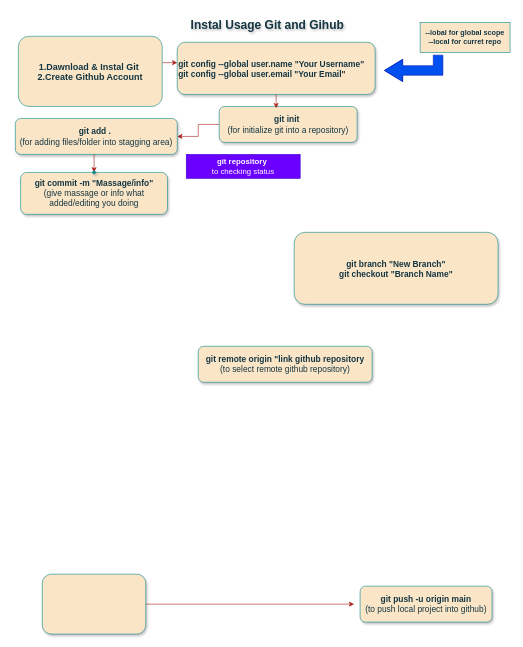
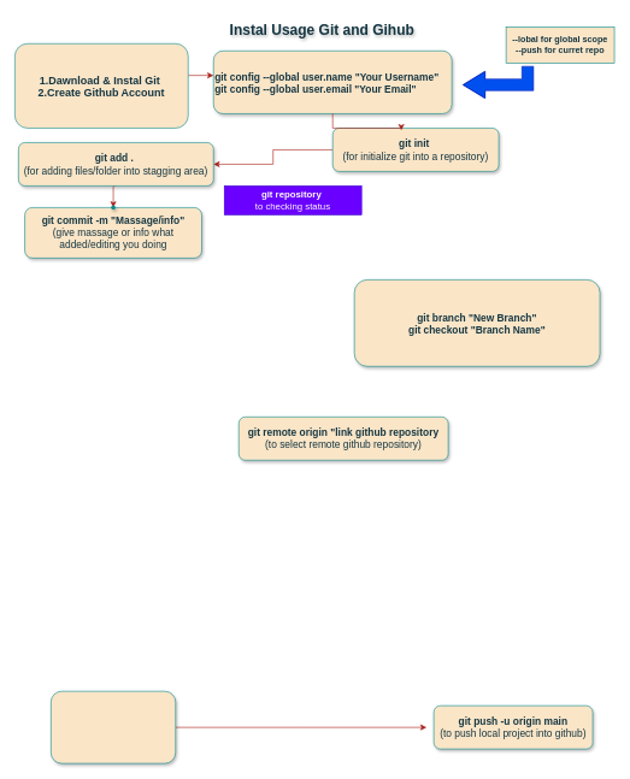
  <mxCell id="0" />
  <mxCell id="1" parent="0" />
  <mxCell id="2" value="Instal Usage Git and Gihub" style="text;html=1;align=center;verticalAlign=middle;resizable=0;points=[];autosize=1;strokeColor=none;fillColor=none;fontStyle=1;fontSize=20;textShadow=1;labelBackgroundColor=none;fontColor=#143642;" vertex="1" parent="1"><mxGeometry x="295" y="20" width="300" height="40" as="geometry" /></mxCell>
  <mxCell id="3" value="" style="edgeStyle=orthogonalEdgeStyle;rounded=0;orthogonalLoop=1;jettySize=auto;html=1;labelBackgroundColor=none;strokeColor=#A8201A;fontColor=default;" edge="1" parent="1" source="4" target="5"><mxGeometry relative="1" as="geometry"><Array as="points"><mxPoint x="290" y="104" /><mxPoint x="290" y="104" /></Array></mxGeometry></mxCell>
- <mxCell id="4" value="&lt;b&gt;&lt;font style=&quot;font-size: 15px;&quot;&gt;1.Dawnload &amp;amp; Instal Git&amp;nbsp;&lt;/font&gt;&lt;/b&gt;&lt;div&gt;&lt;b&gt;&lt;font style=&quot;font-size: 15px;&quot;&gt;2.Create Github Account&lt;/font&gt;&lt;/b&gt;&lt;/div&gt;" style="rounded=1;whiteSpace=wrap;html=1;align=center;labelBackgroundColor=none;fillColor=#FAE5C7;strokeColor=#0F8B8D;fontColor=#143642;" vertex="1" parent="1"><mxGeometry x="30" y="60" width="240" height="117" as="geometry" /></mxCell>
+ <mxCell id="4" value="&lt;b&gt;&lt;font style=&quot;font-size: 15px;&quot;&gt;1.Dawnload &amp;amp; Instal Git&amp;nbsp;&lt;/font&gt;&lt;/b&gt;&lt;div&gt;&lt;b&gt;&lt;font style=&quot;font-size: 15px;&quot;&gt;2.Create Github Account&lt;/font&gt;&lt;/b&gt;&lt;/div&gt;" style="rounded=1;whiteSpace=wrap;html=1;align=center;labelBackgroundColor=none;fillColor=#FAE5C7;strokeColor=#0F8B8D;fontColor=#143642;" vertex="1" parent="1"><mxGeometry y="60" width="240" height="117" as="geometry" x="20" /></mxCell>
  <mxCell id="5" value="git config --global user.name &quot;Your Username&quot;&lt;div&gt;git config --global user.email &quot;Your Email&quot;&lt;/div&gt;" style="html=1;rounded=1;fontSize=14;fontStyle=1;align=left;textShadow=0;labelBorderColor=none;labelBackgroundColor=none;shadow=1;fillColor=#FAE5C7;strokeColor=#0F8B8D;fontColor=#143642;" vertex="1" parent="1"><mxGeometry x="295" y="70" width="330" height="87" as="geometry" /></mxCell>
- <mxCell id="6" value="--lobal for global scope&lt;div&gt;--local for curret repo&lt;/div&gt;" style="text;html=1;align=center;verticalAlign=middle;whiteSpace=wrap;rounded=0;fontStyle=1;fillColor=#FAE5C7;strokeColor=#0F8B8D;fontColor=#143642;labelBackgroundColor=none;" vertex="1" parent="1"><mxGeometry x="700" y="37" width="150" height="50" as="geometry" /></mxCell>
+ <mxCell id="6" value="--lobal for global scope&lt;div&gt;--push for curret repo&lt;/div&gt;" style="text;html=1;align=center;verticalAlign=middle;whiteSpace=wrap;rounded=0;fontStyle=1;fillColor=#FAE5C7;strokeColor=#0F8B8D;fontColor=#143642;labelBackgroundColor=none;" vertex="1" parent="1"><mxGeometry x="700" y="37" width="150" height="50" as="geometry" /></mxCell>
  <mxCell id="7" value="" style="shape=flexArrow;endArrow=classic;html=1;rounded=0;width=16;endSize=9.8;exitX=0.2;exitY=1.08;exitDx=0;exitDy=0;exitPerimeter=0;labelBackgroundColor=none;strokeColor=#001DBC;fontColor=default;fillColor=#0050ef;" edge="1" parent="1" source="6"><mxGeometry width="50" height="50" relative="1" as="geometry"><mxPoint x="730" y="107" as="sourcePoint" /><mxPoint x="640" y="117" as="targetPoint" /><Array as="points"><mxPoint x="730" y="117" /></Array></mxGeometry></mxCell>
  <mxCell id="8" value="" style="edgeStyle=orthogonalEdgeStyle;rounded=0;orthogonalLoop=1;jettySize=auto;html=1;strokeColor=#A8201A;fontColor=#143642;fillColor=#FAE5C7;" edge="1" parent="1" source="9" target="11"><mxGeometry relative="1" as="geometry" /></mxCell>
- <mxCell id="9" value="git init&amp;nbsp;&lt;div&gt;&lt;span style=&quot;font-weight: normal;&quot;&gt;(for initialize git into a repository)&lt;/span&gt;&lt;/div&gt;" style="whiteSpace=wrap;html=1;fontSize=14;align=center;rounded=1;fontStyle=1;labelBorderColor=none;labelBackgroundColor=none;shadow=1;fillColor=#FAE5C7;strokeColor=#0F8B8D;fontColor=#143642;" vertex="1" parent="1"><mxGeometry x="365" y="177" width="230" height="60" as="geometry" /></mxCell>
+ <mxCell id="9" value="git init&amp;nbsp;&lt;div&gt;&lt;span style=&quot;font-weight: normal;&quot;&gt;(for initialize git into a repository)&lt;/span&gt;&lt;/div&gt;" style="whiteSpace=wrap;html=1;fontSize=14;align=center;rounded=1;fontStyle=1;labelBorderColor=none;labelBackgroundColor=none;shadow=1;fillColor=#FAE5C7;strokeColor=#0F8B8D;fontColor=#143642;" vertex="1" parent="1"><mxGeometry x="460" y="177" width="230" height="60" as="geometry" /></mxCell>
  <mxCell id="10" value="" style="edgeStyle=orthogonalEdgeStyle;rounded=0;orthogonalLoop=1;jettySize=auto;html=1;strokeColor=#A8201A;fontColor=#143642;fillColor=#FAE5C7;exitX=0.5;exitY=1;exitDx=0;exitDy=0;" edge="1" parent="1" source="11" target="20"><mxGeometry relative="1" as="geometry"><mxPoint x="280" y="317" as="sourcePoint" /></mxGeometry></mxCell>
  <mxCell id="11" value="git add .&amp;nbsp;&lt;div&gt;&lt;span style=&quot;font-weight: normal;&quot;&gt;(for adding files/folder into stagging area)&lt;/span&gt;&lt;/div&gt;" style="whiteSpace=wrap;html=1;fontSize=14;fillColor=#FAE5C7;strokeColor=#0F8B8D;fontColor=#143642;rounded=1;fontStyle=1;labelBorderColor=none;labelBackgroundColor=none;shadow=1;" vertex="1" parent="1"><mxGeometry x="25" y="197" width="270" height="60" as="geometry" /></mxCell>
  <mxCell id="12" value="git commit -m &quot;Massage/info&quot;&lt;div&gt;&lt;span style=&quot;font-weight: normal;&quot;&gt;(give massage or info what added/editing you doing&lt;/span&gt;&lt;/div&gt;" style="whiteSpace=wrap;html=1;fontSize=14;fillColor=#FAE5C7;strokeColor=#0F8B8D;fontColor=#143642;rounded=1;fontStyle=1;labelBorderColor=none;labelBackgroundColor=none;shadow=1;" vertex="1" parent="1"><mxGeometry x="33.75" y="287" width="245" height="70" as="geometry" /></mxCell>
  <mxCell id="13" value="git remote origin &quot;link github repository&lt;div&gt;&lt;span style=&quot;font-weight: 400;&quot;&gt;(to select remote github repository)&lt;/span&gt;&lt;/div&gt;" style="whiteSpace=wrap;html=1;fontSize=14;fillColor=#FAE5C7;strokeColor=#0F8B8D;fontColor=#143642;rounded=1;fontStyle=1;labelBorderColor=none;labelBackgroundColor=none;shadow=1;" vertex="1" parent="1"><mxGeometry x="330" y="577" width="290" height="60" as="geometry" /></mxCell>
  <mxCell id="14" value="git push -u origin main&lt;div&gt;&lt;span style=&quot;font-weight: normal;&quot;&gt;(to push local project into github)&lt;/span&gt;&lt;/div&gt;" style="whiteSpace=wrap;html=1;fontSize=14;fillColor=#FAE5C7;strokeColor=#0F8B8D;fontColor=#143642;rounded=1;fontStyle=1;labelBorderColor=none;labelBackgroundColor=none;shadow=1;" vertex="1" parent="1"><mxGeometry x="600" y="977" width="220" height="60" as="geometry" /></mxCell>
  <mxCell id="15" value="git branch &quot;New Branch&quot;&#10;git checkout &quot;Branch Name&quot;" style="fontSize=14;fillColor=#FAE5C7;strokeColor=#0F8B8D;fontColor=#143642;rounded=1;fontStyle=1;labelBorderColor=none;labelBackgroundColor=none;shadow=1;spacing=2;" vertex="1" parent="1"><mxGeometry x="490" y="387" width="340" height="120" as="geometry" /></mxCell>
  <mxCell id="16" value="" style="edgeStyle=orthogonalEdgeStyle;rounded=0;orthogonalLoop=1;jettySize=auto;html=1;strokeColor=#A8201A;fontColor=#143642;fillColor=#FAE5C7;" edge="1" parent="1" source="17"><mxGeometry relative="1" as="geometry"><mxPoint x="590" y="1007" as="targetPoint" /></mxGeometry></mxCell>
  <mxCell id="17" value="" style="whiteSpace=wrap;html=1;fontSize=14;fillColor=#FAE5C7;strokeColor=#0F8B8D;fontColor=#143642;rounded=1;fontStyle=1;labelBorderColor=none;labelBackgroundColor=none;shadow=1;" vertex="1" parent="1"><mxGeometry x="70" y="957" width="172.5" height="100" as="geometry" /></mxCell>
  <mxCell id="18" value="git repository&amp;nbsp;&lt;div&gt;&lt;span style=&quot;font-weight: normal;&quot;&gt;to checking status&lt;/span&gt;&lt;/div&gt;" style="text;html=1;align=center;verticalAlign=middle;whiteSpace=wrap;rounded=0;fontColor=#ffffff;strokeColor=#3700CC;fillColor=#6a00ff;fontSize=13;fontStyle=1" vertex="1" parent="1"><mxGeometry x="310" y="257" width="190" height="40" as="geometry" /></mxCell>
  <mxCell id="19" style="edgeStyle=orthogonalEdgeStyle;rounded=0;orthogonalLoop=1;jettySize=auto;html=1;exitX=0.5;exitY=1;exitDx=0;exitDy=0;entryX=0.413;entryY=0.05;entryDx=0;entryDy=0;entryPerimeter=0;strokeColor=#A8201A;fontColor=#143642;fillColor=#FAE5C7;" edge="1" parent="1" source="5" target="9"><mxGeometry relative="1" as="geometry" /></mxCell>
  <mxCell id="20" value="" style="shape=waypoint;sketch=0;size=6;pointerEvents=1;points=[];fillColor=#FAE5C7;resizable=0;rotatable=0;perimeter=centerPerimeter;snapToPoint=1;fontSize=14;strokeColor=#0F8B8D;fontColor=#143642;rounded=1;fontStyle=1;labelBorderColor=none;labelBackgroundColor=none;shadow=1;" vertex="1" parent="1"><mxGeometry x="146.25" y="277" width="20" height="20" as="geometry" /></mxCell>
